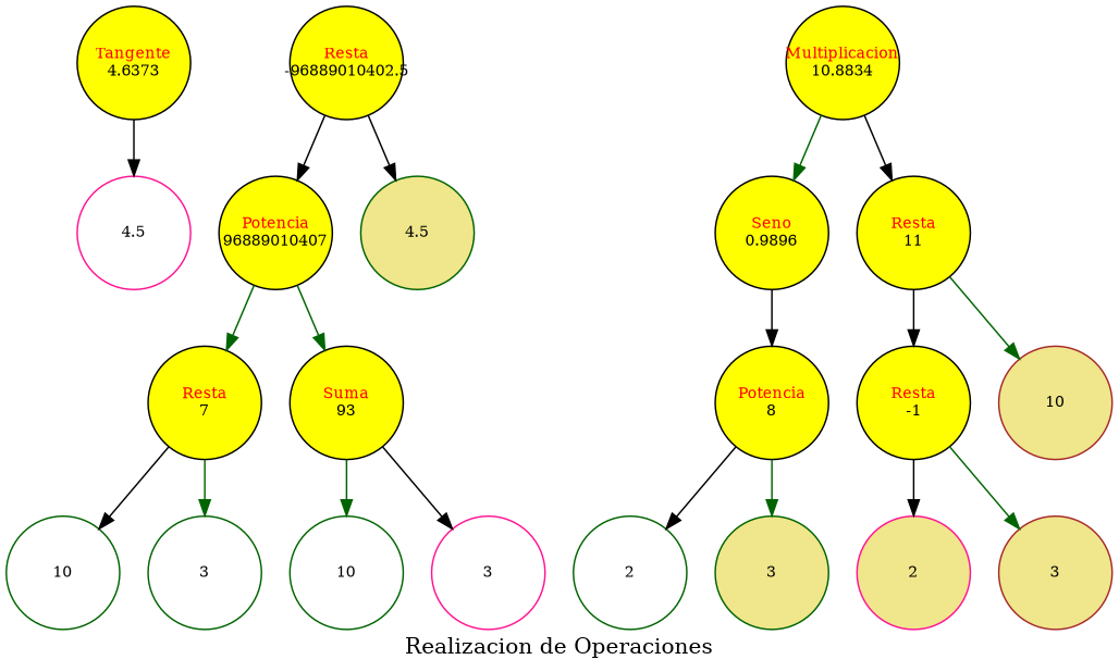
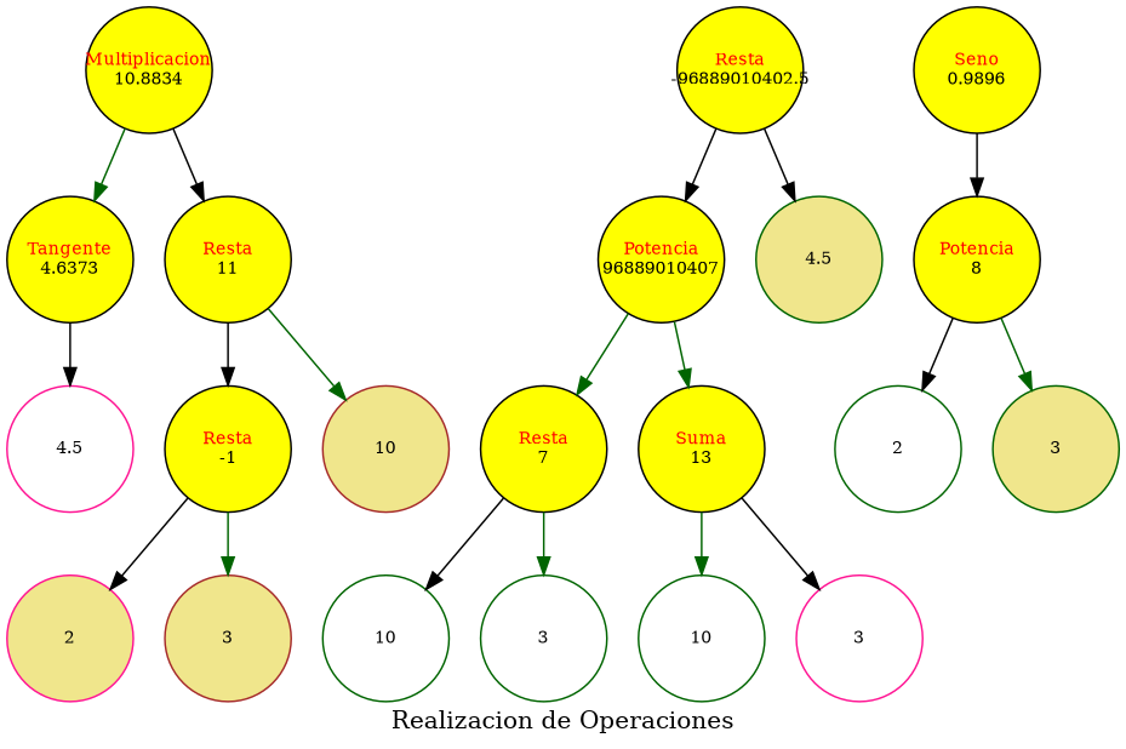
  digraph {
    label="Realizacion de Operaciones"
    node [color=black fillcolor=yellow fixedsize=true fontsize=10 shape=circle style=filled]
    edge [color=black]
    n1 [label=<<font color="red">Tangente</font><br/><font color="black">4.6373</font>> width=1]
    n2 [color=deeppink fillcolor=white label=4.5 width=1]
    n3 [label=<<font color="red">Resta</font><br/><font color="black">7</font>> width=1]
    n4 [color=darkgreen fillcolor=white label=10 width=1]
    n5 [color=darkgreen fillcolor=white label=3 width=1]
-   n6 [label=<<font color="red">Suma</font><br/><font color="black">93</font>> width=1]
+   n6 [label=<<font color="red">Suma</font><br/><font color="black">13</font>> width=1]
    n7 [color=darkgreen fillcolor=white label=10 width=1]
    n8 [color=deeppink fillcolor=white label=3 width=1]
    n9 [label=<<font color="red">Potencia</font><br/><font color="black">96889010407</font>> width=1]
    n10 [label=<<font color="red">Resta</font><br/><font color="black">-96889010402.5</font>> width=1]
    n11 [color=darkgreen fillcolor=khaki label=4.5 width=1]
    n12 [label=<<font color="red">Potencia</font><br/><font color="black">8</font>> width=1]
    n13 [color=darkgreen fillcolor=white label=2 width=1]
    n14 [color=darkgreen fillcolor=khaki label=3 width=1]
    n15 [label=<<font color="red">Seno</font><br/><font color="black">0.9896</font>> width=1]
    n16 [label=<<font color="red">Resta</font><br/><font color="black">-1</font>> width=1]
    n17 [color=deeppink fillcolor=khaki label=2 width=1]
    n18 [color=brown fillcolor=khaki label=3 width=1]
    n19 [label=<<font color="red">Resta</font><br/><font color="black">11</font>> width=1]
    n20 [color=brown fillcolor=khaki label=10 width=1]
    n21 [label=<<font color="red">Multiplicacion</font><br/><font color="black">10.8834</font>> width=1]
    n1 -> n2
    n3 -> n4
    n3 -> n5 [color=darkgreen]
    n6 -> n7 [color=darkgreen]
    n6 -> n8
    n9 -> n3 [color=darkgreen]
    n9 -> n6 [color=darkgreen]
    n10 -> n9
    n10 -> n11
    n12 -> n13
    n12 -> n14 [color=darkgreen]
    n15 -> n12
    n16 -> n17
    n16 -> n18 [color=darkgreen]
    n19 -> n16
    n19 -> n20 [color=darkgreen]
-   n21 -> n15 [color=darkgreen]
+   n21 -> n1 [color=darkgreen]
    n21 -> n19
  }
